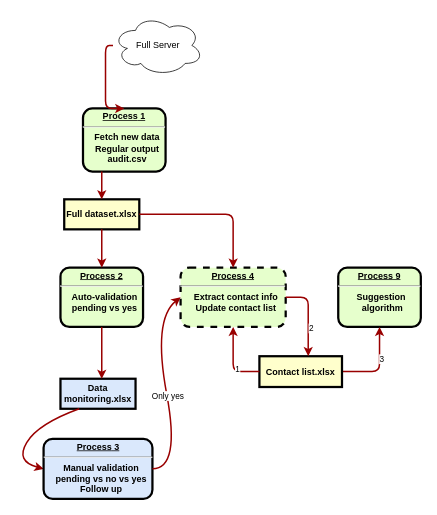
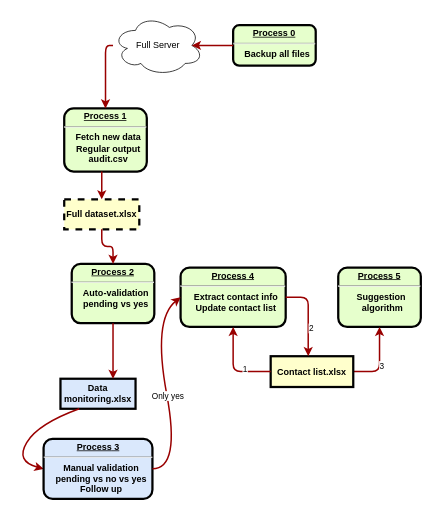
  <mxCell id="0" />
  <mxCell id="1" parent="0" />
  <mxCell id="2" value="Full Server" style="ellipse;shape=cloud;whiteSpace=wrap;html=1;" vertex="1" parent="1"><mxGeometry x="150" y="20" width="120" height="80" as="geometry" /></mxCell>
- <mxCell id="3" value="&lt;p style=&quot;margin: 0px ; margin-top: 4px ; text-align: center ; text-decoration: underline&quot;&gt;&lt;strong&gt;&lt;strong&gt;Process&lt;/strong&gt; 1&lt;br&gt;&lt;/strong&gt;&lt;/p&gt;&lt;hr&gt;&lt;p style=&quot;margin: 0px ; margin-left: 8px&quot;&gt;Fetch new data&lt;/p&gt;&lt;p style=&quot;margin: 0px 0px 0px 8px&quot;&gt;Regular output&lt;/p&gt;&lt;p style=&quot;margin: 0px ; margin-left: 8px&quot;&gt;audit.csv&lt;/p&gt;" style="verticalAlign=middle;align=center;overflow=fill;fontSize=12;fontFamily=Helvetica;html=1;rounded=1;fontStyle=1;strokeWidth=3;fillColor=#E6FFCC" vertex="1" parent="1"><mxGeometry x="110" y="144" width="110" height="84" as="geometry" /></mxCell>
- <mxCell id="4" value="&lt;p style=&quot;margin: 0px ; margin-top: 4px ; text-align: center ; text-decoration: underline&quot;&gt;&lt;strong&gt;&lt;strong&gt;Process&lt;/strong&gt;&amp;nbsp;2&lt;br&gt;&lt;/strong&gt;&lt;/p&gt;&lt;hr&gt;&lt;p style=&quot;margin: 0px ; margin-left: 8px&quot;&gt;Auto-validation&lt;/p&gt;&lt;p style=&quot;margin: 0px ; margin-left: 8px&quot;&gt;pending vs yes&lt;/p&gt;" style="verticalAlign=middle;align=center;overflow=fill;fontSize=12;fontFamily=Helvetica;html=1;rounded=1;fontStyle=1;strokeWidth=3;fillColor=#E6FFCC" vertex="1" parent="1"><mxGeometry x="80" y="356" width="110" height="79" as="geometry" /></mxCell>
+ <mxCell id="3" value="&lt;p style=&quot;margin: 0px ; margin-top: 4px ; text-align: center ; text-decoration: underline&quot;&gt;&lt;strong&gt;&lt;strong&gt;Process&lt;/strong&gt; 1&lt;br&gt;&lt;/strong&gt;&lt;/p&gt;&lt;hr&gt;&lt;p style=&quot;margin: 0px ; margin-left: 8px&quot;&gt;Fetch new data&lt;/p&gt;&lt;p style=&quot;margin: 0px 0px 0px 8px&quot;&gt;Regular output&lt;/p&gt;&lt;p style=&quot;margin: 0px ; margin-left: 8px&quot;&gt;audit.csv&lt;/p&gt;" style="verticalAlign=middle;align=center;overflow=fill;fontSize=12;fontFamily=Helvetica;html=1;rounded=1;fontStyle=1;strokeWidth=3;fillColor=#E6FFCC" vertex="1" parent="1"><mxGeometry x="85" y="144" width="110" height="84" as="geometry" /></mxCell>
+ <mxCell id="4" value="&lt;p style=&quot;margin: 0px ; margin-top: 4px ; text-align: center ; text-decoration: underline&quot;&gt;&lt;strong&gt;&lt;strong&gt;Process&lt;/strong&gt;&amp;nbsp;2&lt;br&gt;&lt;/strong&gt;&lt;/p&gt;&lt;hr&gt;&lt;p style=&quot;margin: 0px ; margin-left: 8px&quot;&gt;Auto-validation&lt;/p&gt;&lt;p style=&quot;margin: 0px ; margin-left: 8px&quot;&gt;pending vs yes&lt;/p&gt;" style="verticalAlign=middle;align=center;overflow=fill;fontSize=12;fontFamily=Helvetica;html=1;rounded=1;fontStyle=1;strokeWidth=3;fillColor=#E6FFCC" vertex="1" parent="1"><mxGeometry x="95" y="351" width="110" height="79" as="geometry" /></mxCell>
  <mxCell id="5" value="Data monitoring.xlsx" style="whiteSpace=wrap;align=center;verticalAlign=middle;fontStyle=1;strokeWidth=3;fillColor=#dae8fc;" vertex="1" parent="1"><mxGeometry x="80" y="504" width="100" height="40" as="geometry" /></mxCell>
  <mxCell id="6" value="" style="edgeStyle=elbowEdgeStyle;elbow=horizontal;strokeColor=#990000;strokeWidth=2;entryX=0.5;entryY=0;entryDx=0;entryDy=0;" edge="1" parent="1" source="2" target="3"><mxGeometry width="100" height="100" relative="1" as="geometry"><mxPoint x="129.5" y="184" as="sourcePoint" /><mxPoint x="129.5" y="244" as="targetPoint" /><Array as="points"><mxPoint x="140" y="104" /></Array></mxGeometry></mxCell>
  <mxCell id="7" value="" style="edgeStyle=elbowEdgeStyle;elbow=vertical;strokeColor=#990000;strokeWidth=2;exitX=0.5;exitY=1;exitDx=0;exitDy=0;" edge="1" parent="1" source="4" target="5"><mxGeometry width="100" height="100" relative="1" as="geometry"><mxPoint x="130" y="484" as="sourcePoint" /><mxPoint x="185" y="534.71" as="targetPoint" /><Array as="points"><mxPoint x="154" y="534.71" /></Array></mxGeometry></mxCell>
  <mxCell id="8" value="" style="endArrow=classic;html=1;exitX=0.25;exitY=1;exitDx=0;exitDy=0;entryX=0;entryY=0.5;entryDx=0;entryDy=0;curved=1;strokeWidth=2;strokeColor=#990000;" edge="1" parent="1" source="5" target="9"><mxGeometry width="50" height="50" relative="1" as="geometry"><mxPoint x="110" y="564" as="sourcePoint" /><mxPoint x="200" y="674" as="targetPoint" /><Array as="points"><mxPoint x="50" y="564" /><mxPoint x="20" y="614" /></Array></mxGeometry></mxCell>
  <mxCell id="9" value="&lt;p style=&quot;margin: 0px ; margin-top: 4px ; text-align: center ; text-decoration: underline&quot;&gt;&lt;strong&gt;&lt;strong&gt;Process&lt;/strong&gt; 3&lt;br&gt;&lt;/strong&gt;&lt;/p&gt;&lt;hr&gt;&lt;p style=&quot;margin: 0px ; margin-left: 8px&quot;&gt;Manual validation&lt;/p&gt;&lt;p style=&quot;margin: 0px ; margin-left: 8px&quot;&gt;pending vs no vs yes&lt;br&gt;&lt;/p&gt;&lt;p style=&quot;margin: 0px ; margin-left: 8px&quot;&gt;Follow up&lt;/p&gt;" style="verticalAlign=middle;align=center;overflow=fill;fontSize=12;fontFamily=Helvetica;html=1;rounded=1;fontStyle=1;strokeWidth=3;fillColor=#dae8fc;strokeColor=#000000;" vertex="1" parent="1"><mxGeometry x="57.5" y="584" width="145" height="80" as="geometry" /></mxCell>
- <mxCell id="10" value="Full dataset.xlsx" style="whiteSpace=wrap;align=center;verticalAlign=middle;fontStyle=1;strokeWidth=3;fillColor=#FFFFCC" vertex="1" parent="1"><mxGeometry x="85" y="265" width="100" height="40" as="geometry" /></mxCell>
+ <mxCell id="10" value="Full dataset.xlsx" style="whiteSpace=wrap;align=center;verticalAlign=middle;fontStyle=1;strokeWidth=3;fillColor=#FFFFCC;dashed=1;" vertex="1" parent="1"><mxGeometry x="85" y="265" width="100" height="40" as="geometry" /></mxCell>
  <mxCell id="11" value="" style="edgeStyle=elbowEdgeStyle;elbow=horizontal;strokeColor=#990000;strokeWidth=2;entryX=0.5;entryY=0;entryDx=0;entryDy=0;" edge="1" parent="1" source="3" target="10"><mxGeometry width="100" height="100" relative="1" as="geometry"><mxPoint x="210" y="299.997" as="sourcePoint" /><mxPoint x="210" y="360.11" as="targetPoint" /><Array as="points" /></mxGeometry></mxCell>
- <mxCell id="12" value="&lt;p style=&quot;margin: 0px ; margin-top: 4px ; text-align: center ; text-decoration: underline&quot;&gt;&lt;strong&gt;&lt;strong&gt;Process&lt;/strong&gt;&amp;nbsp;4&lt;br&gt;&lt;/strong&gt;&lt;/p&gt;&lt;hr&gt;&lt;p style=&quot;margin: 0px ; margin-left: 8px&quot;&gt;Extract contact info&lt;/p&gt;&lt;p style=&quot;margin: 0px ; margin-left: 8px&quot;&gt;Update contact list&lt;/p&gt;" style="verticalAlign=middle;align=center;overflow=fill;fontSize=12;fontFamily=Helvetica;html=1;rounded=1;fontStyle=1;strokeWidth=3;fillColor=#E6FFCC;dashed=1;" vertex="1" parent="1"><mxGeometry x="240" y="356" width="140" height="79" as="geometry" /></mxCell>
- <mxCell id="13" value="" style="edgeStyle=elbowEdgeStyle;elbow=horizontal;strokeColor=#990000;strokeWidth=2;exitX=1;exitY=0.5;exitDx=0;exitDy=0;" edge="1" parent="1" source="10" target="12"><mxGeometry width="100" height="100" relative="1" as="geometry"><mxPoint x="285" y="345" as="sourcePoint" /><mxPoint x="340" y="345" as="targetPoint" /><Array as="points"><mxPoint x="310" y="334" /></Array></mxGeometry></mxCell>
+ <mxCell id="12" value="&lt;p style=&quot;margin: 0px ; margin-top: 4px ; text-align: center ; text-decoration: underline&quot;&gt;&lt;strong&gt;&lt;strong&gt;Process&lt;/strong&gt;&amp;nbsp;4&lt;br&gt;&lt;/strong&gt;&lt;/p&gt;&lt;hr&gt;&lt;p style=&quot;margin: 0px ; margin-left: 8px&quot;&gt;Extract contact info&lt;/p&gt;&lt;p style=&quot;margin: 0px ; margin-left: 8px&quot;&gt;Update contact list&lt;/p&gt;" style="verticalAlign=middle;align=center;overflow=fill;fontSize=12;fontFamily=Helvetica;html=1;rounded=1;fontStyle=1;strokeWidth=3;fillColor=#E6FFCC" vertex="1" parent="1"><mxGeometry x="240" y="356" width="140" height="79" as="geometry" /></mxCell>
  <mxCell id="14" value="" style="endArrow=classic;html=1;exitX=1;exitY=0.5;exitDx=0;exitDy=0;entryX=0;entryY=0.5;entryDx=0;entryDy=0;curved=1;strokeWidth=2;strokeColor=#990000;" edge="1" parent="1" source="9" target="12"><mxGeometry width="50" height="50" relative="1" as="geometry"><mxPoint x="115" y="554" as="sourcePoint" /><mxPoint x="67.5" y="634" as="targetPoint" /><Array as="points"><mxPoint x="240" y="624" /><mxPoint x="203" y="425" /></Array></mxGeometry></mxCell>
  <mxCell id="15" value="Only yes" style="edgeLabel;html=1;align=center;verticalAlign=middle;resizable=0;points=[];" vertex="1" connectable="0" parent="14"><mxGeometry x="-0.053" y="-1" relative="1" as="geometry"><mxPoint as="offset" /></mxGeometry></mxCell>
- <mxCell id="16" value="&lt;p style=&quot;margin: 0px ; margin-top: 4px ; text-align: center ; text-decoration: underline&quot;&gt;&lt;strong&gt;&lt;strong&gt;Process&lt;/strong&gt;&amp;nbsp;9&lt;br&gt;&lt;/strong&gt;&lt;/p&gt;&lt;hr&gt;&lt;p style=&quot;margin: 0px ; margin-left: 8px&quot;&gt;Suggestion&amp;nbsp;&lt;/p&gt;&lt;p style=&quot;margin: 0px ; margin-left: 8px&quot;&gt;algorithm&lt;/p&gt;&lt;p style=&quot;margin: 0px ; margin-left: 8px&quot;&gt;&lt;br&gt;&lt;/p&gt;" style="verticalAlign=middle;align=center;overflow=fill;fontSize=12;fontFamily=Helvetica;html=1;rounded=1;fontStyle=1;strokeWidth=3;fillColor=#E6FFCC" vertex="1" parent="1"><mxGeometry x="450" y="356" width="110" height="79" as="geometry" /></mxCell>
+ <mxCell id="16" value="&lt;p style=&quot;margin: 0px ; margin-top: 4px ; text-align: center ; text-decoration: underline&quot;&gt;&lt;strong&gt;&lt;strong&gt;Process&lt;/strong&gt;&amp;nbsp;5&lt;br&gt;&lt;/strong&gt;&lt;/p&gt;&lt;hr&gt;&lt;p style=&quot;margin: 0px ; margin-left: 8px&quot;&gt;Suggestion&amp;nbsp;&lt;/p&gt;&lt;p style=&quot;margin: 0px ; margin-left: 8px&quot;&gt;algorithm&lt;/p&gt;&lt;p style=&quot;margin: 0px ; margin-left: 8px&quot;&gt;&lt;br&gt;&lt;/p&gt;" style="verticalAlign=middle;align=center;overflow=fill;fontSize=12;fontFamily=Helvetica;html=1;rounded=1;fontStyle=1;strokeWidth=3;fillColor=#E6FFCC" vertex="1" parent="1"><mxGeometry x="450" y="356" width="110" height="79" as="geometry" /></mxCell>
  <mxCell id="17" style="edgeStyle=orthogonalEdgeStyle;orthogonalLoop=1;jettySize=auto;html=1;exitX=1;exitY=0.5;exitDx=0;exitDy=0;entryX=0.5;entryY=1;entryDx=0;entryDy=0;strokeColor=#990000;strokeWidth=2;rounded=1;" edge="1" parent="1" source="19" target="16"><mxGeometry relative="1" as="geometry" /></mxCell>
  <mxCell id="18" value="3" style="edgeLabel;html=1;align=center;verticalAlign=middle;resizable=0;points=[];" vertex="1" connectable="0" parent="17"><mxGeometry x="-0.259" y="9" relative="1" as="geometry"><mxPoint x="11" y="-8" as="offset" /></mxGeometry></mxCell>
- <mxCell id="19" value="Contact list.xlsx" style="whiteSpace=wrap;align=center;verticalAlign=middle;fontStyle=1;strokeWidth=3;fillColor=#FFFFCC" vertex="1" parent="1"><mxGeometry x="345" y="474" width="110" height="41" as="geometry" /></mxCell>
+ <mxCell id="19" value="Contact list.xlsx" style="whiteSpace=wrap;align=center;verticalAlign=middle;fontStyle=1;strokeWidth=3;fillColor=#FFFFCC" vertex="1" parent="1"><mxGeometry x="360" y="474" width="110" height="41" as="geometry" /></mxCell>
  <mxCell id="20" value="" style="edgeStyle=elbowEdgeStyle;elbow=horizontal;strokeColor=#990000;strokeWidth=2;exitX=0;exitY=0.5;exitDx=0;exitDy=0;entryX=0.5;entryY=1;entryDx=0;entryDy=0;" edge="1" parent="1" source="19" target="12"><mxGeometry width="100" height="100" relative="1" as="geometry"><mxPoint x="385" y="495" as="sourcePoint" /><mxPoint x="435" y="495" as="targetPoint" /><Array as="points"><mxPoint x="310" y="494" /></Array></mxGeometry></mxCell>
  <mxCell id="21" value="1" style="edgeLabel;html=1;align=center;verticalAlign=middle;resizable=0;points=[];" vertex="1" connectable="0" parent="20"><mxGeometry x="-0.364" y="-3" relative="1" as="geometry"><mxPoint as="offset" /></mxGeometry></mxCell>
+ <mxCell id="22" value="&lt;p style=&quot;margin: 0px ; margin-top: 4px ; text-align: center ; text-decoration: underline&quot;&gt;&lt;strong&gt;&lt;strong&gt;Process&lt;/strong&gt; 0&lt;br&gt;&lt;/strong&gt;&lt;/p&gt;&lt;hr&gt;&lt;p style=&quot;margin: 0px ; margin-left: 8px&quot;&gt;Backup all files&lt;/p&gt;" style="verticalAlign=middle;align=center;overflow=fill;fontSize=12;fontFamily=Helvetica;html=1;rounded=1;fontStyle=1;strokeWidth=3;fillColor=#E6FFCC" vertex="1" parent="1"><mxGeometry x="310" y="33" width="110" height="54" as="geometry" /></mxCell>
+ <mxCell id="23" value="" style="edgeStyle=elbowEdgeStyle;elbow=horizontal;strokeColor=#990000;strokeWidth=2;exitX=0;exitY=0.5;exitDx=0;exitDy=0;entryX=0.875;entryY=0.5;entryDx=0;entryDy=0;entryPerimeter=0;" edge="1" parent="1" source="22" target="2"><mxGeometry width="100" height="100" relative="1" as="geometry"><mxPoint x="387" y="170.887" as="sourcePoint" /><mxPoint x="417.5" y="121" as="targetPoint" /><Array as="points"><mxPoint x="300" y="60" /></Array></mxGeometry></mxCell>
  <mxCell id="24" value="" style="edgeStyle=elbowEdgeStyle;elbow=horizontal;strokeColor=#990000;strokeWidth=2;exitX=1;exitY=0.5;exitDx=0;exitDy=0;" edge="1" parent="1" source="12" target="19"><mxGeometry width="100" height="100" relative="1" as="geometry"><mxPoint x="570" y="574" as="sourcePoint" /><mxPoint x="530" y="492.5" as="targetPoint" /><Array as="points"><mxPoint x="410" y="484" /></Array></mxGeometry></mxCell>
  <mxCell id="25" value="2" style="edgeLabel;html=1;align=center;verticalAlign=middle;resizable=0;points=[];" vertex="1" connectable="0" parent="24"><mxGeometry x="0.311" y="3" relative="1" as="geometry"><mxPoint as="offset" /></mxGeometry></mxCell>
  <mxCell id="26" value="" style="edgeStyle=elbowEdgeStyle;elbow=vertical;strokeColor=#990000;strokeWidth=2;entryX=0.5;entryY=0;entryDx=0;entryDy=0;exitX=0.5;exitY=1;exitDx=0;exitDy=0;" edge="1" parent="1" source="10" target="4"><mxGeometry width="100" height="100" relative="1" as="geometry"><mxPoint x="130" y="324" as="sourcePoint" /><mxPoint x="134.66" y="340" as="targetPoint" /><Array as="points" /></mxGeometry></mxCell>
